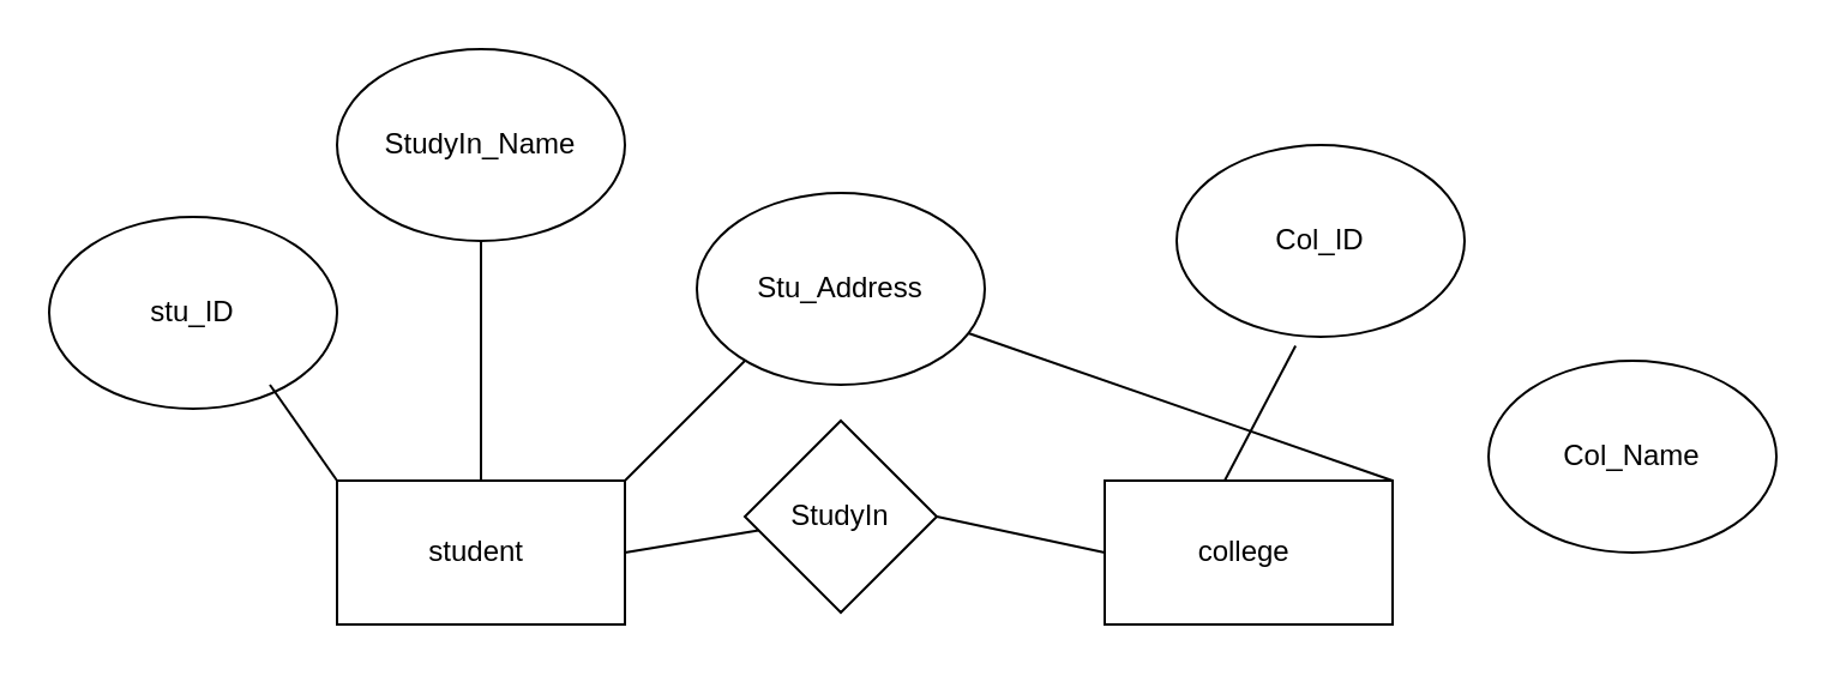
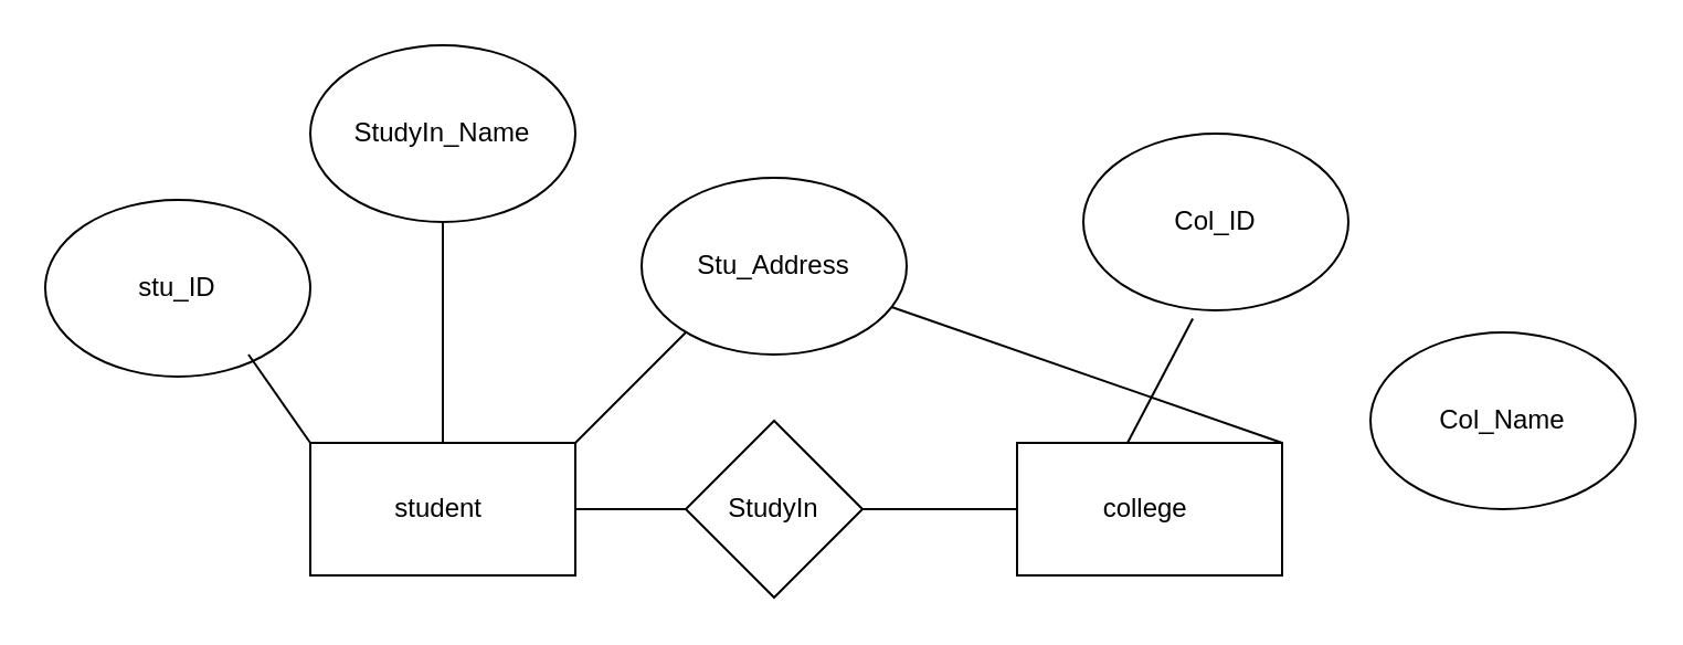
  <mxCell id="0" />
  <mxCell id="1" parent="0" />
  <mxCell id="2" value="student&amp;nbsp;" style="rounded=0;whiteSpace=wrap;html=1;" vertex="1" parent="1"><mxGeometry x="140" y="200" width="120" height="60" as="geometry" /></mxCell>
  <mxCell id="3" value="StudyIn_Name" style="ellipse;whiteSpace=wrap;html=1;" vertex="1" parent="1"><mxGeometry x="140" width="120" height="80" as="geometry" y="20" /></mxCell>
  <mxCell id="4" value="Stu_Address" style="ellipse;whiteSpace=wrap;html=1;" vertex="1" parent="1"><mxGeometry x="290" y="80" width="120" height="80" as="geometry" /></mxCell>
  <mxCell id="5" value="" style="endArrow=none;html=1;exitX=1;exitY=0.5;exitDx=0;exitDy=0;" edge="1" parent="1" source="2" target="6"><mxGeometry width="50" height="50" relative="1" as="geometry"><mxPoint x="270" y="250" as="sourcePoint" /><mxPoint x="350" y="230" as="targetPoint" /></mxGeometry></mxCell>
- <mxCell id="6" value="StudyIn" style="rhombus;whiteSpace=wrap;html=1;" vertex="1" parent="1"><mxGeometry x="310" y="175" width="80" height="80" as="geometry" /></mxCell>
+ <mxCell id="6" value="StudyIn" style="rhombus;whiteSpace=wrap;html=1;" vertex="1" parent="1"><mxGeometry x="310" y="190" width="80" height="80" as="geometry" /></mxCell>
  <mxCell id="7" value="" style="endArrow=none;html=1;exitX=1;exitY=0.5;exitDx=0;exitDy=0;" edge="1" parent="1" source="6"><mxGeometry width="50" height="50" relative="1" as="geometry"><mxPoint x="390" y="260" as="sourcePoint" /><mxPoint x="460" y="230" as="targetPoint" /></mxGeometry></mxCell>
  <mxCell id="8" value="college&amp;nbsp;" style="rounded=0;whiteSpace=wrap;html=1;" vertex="1" parent="1"><mxGeometry x="460" y="200" width="120" height="60" as="geometry" /></mxCell>
  <mxCell id="9" value="Col_ID" style="ellipse;whiteSpace=wrap;html=1;" vertex="1" parent="1"><mxGeometry x="490" y="60" width="120" height="80" as="geometry" /></mxCell>
  <mxCell id="10" value="Col_Name" style="ellipse;whiteSpace=wrap;html=1;" vertex="1" parent="1"><mxGeometry x="620" y="150" width="120" height="80" as="geometry" /></mxCell>
  <mxCell id="11" value="" style="endArrow=none;html=1;exitX=1;exitY=0;exitDx=0;exitDy=0;" edge="1" parent="1" source="8" target="4"><mxGeometry width="50" height="50" relative="1" as="geometry"><mxPoint x="580" y="250" as="sourcePoint" /><mxPoint x="630" y="200" as="targetPoint" /></mxGeometry></mxCell>
  <mxCell id="12" value="" style="endArrow=none;html=1;entryX=0.413;entryY=1.047;entryDx=0;entryDy=0;entryPerimeter=0;" edge="1" parent="1" target="9"><mxGeometry width="50" height="50" relative="1" as="geometry"><mxPoint x="510" y="200" as="sourcePoint" /><mxPoint x="560" y="150" as="targetPoint" /></mxGeometry></mxCell>
  <mxCell id="13" value="stu_ID&lt;br&gt;" style="ellipse;whiteSpace=wrap;html=1;" vertex="1" parent="1"><mxGeometry x="20" y="90" width="120" height="80" as="geometry" /></mxCell>
  <mxCell id="14" value="" style="endArrow=none;html=1;" edge="1" parent="1"><mxGeometry width="50" height="50" relative="1" as="geometry"><mxPoint x="260" y="200" as="sourcePoint" /><mxPoint x="310" y="150" as="targetPoint" /></mxGeometry></mxCell>
  <mxCell id="15" value="" style="endArrow=none;html=1;entryX=0.5;entryY=1;entryDx=0;entryDy=0;exitX=0.5;exitY=0;exitDx=0;exitDy=0;" edge="1" parent="1" source="2" target="3"><mxGeometry width="50" height="50" relative="1" as="geometry"><mxPoint x="190" y="200" as="sourcePoint" /><mxPoint x="240" y="150" as="targetPoint" /></mxGeometry></mxCell>
  <mxCell id="16" value="" style="endArrow=none;html=1;exitX=0;exitY=0;exitDx=0;exitDy=0;" edge="1" parent="1" source="2"><mxGeometry width="50" height="50" relative="1" as="geometry"><mxPoint x="100" y="200" as="sourcePoint" /><mxPoint x="112" y="160" as="targetPoint" /></mxGeometry></mxCell>
